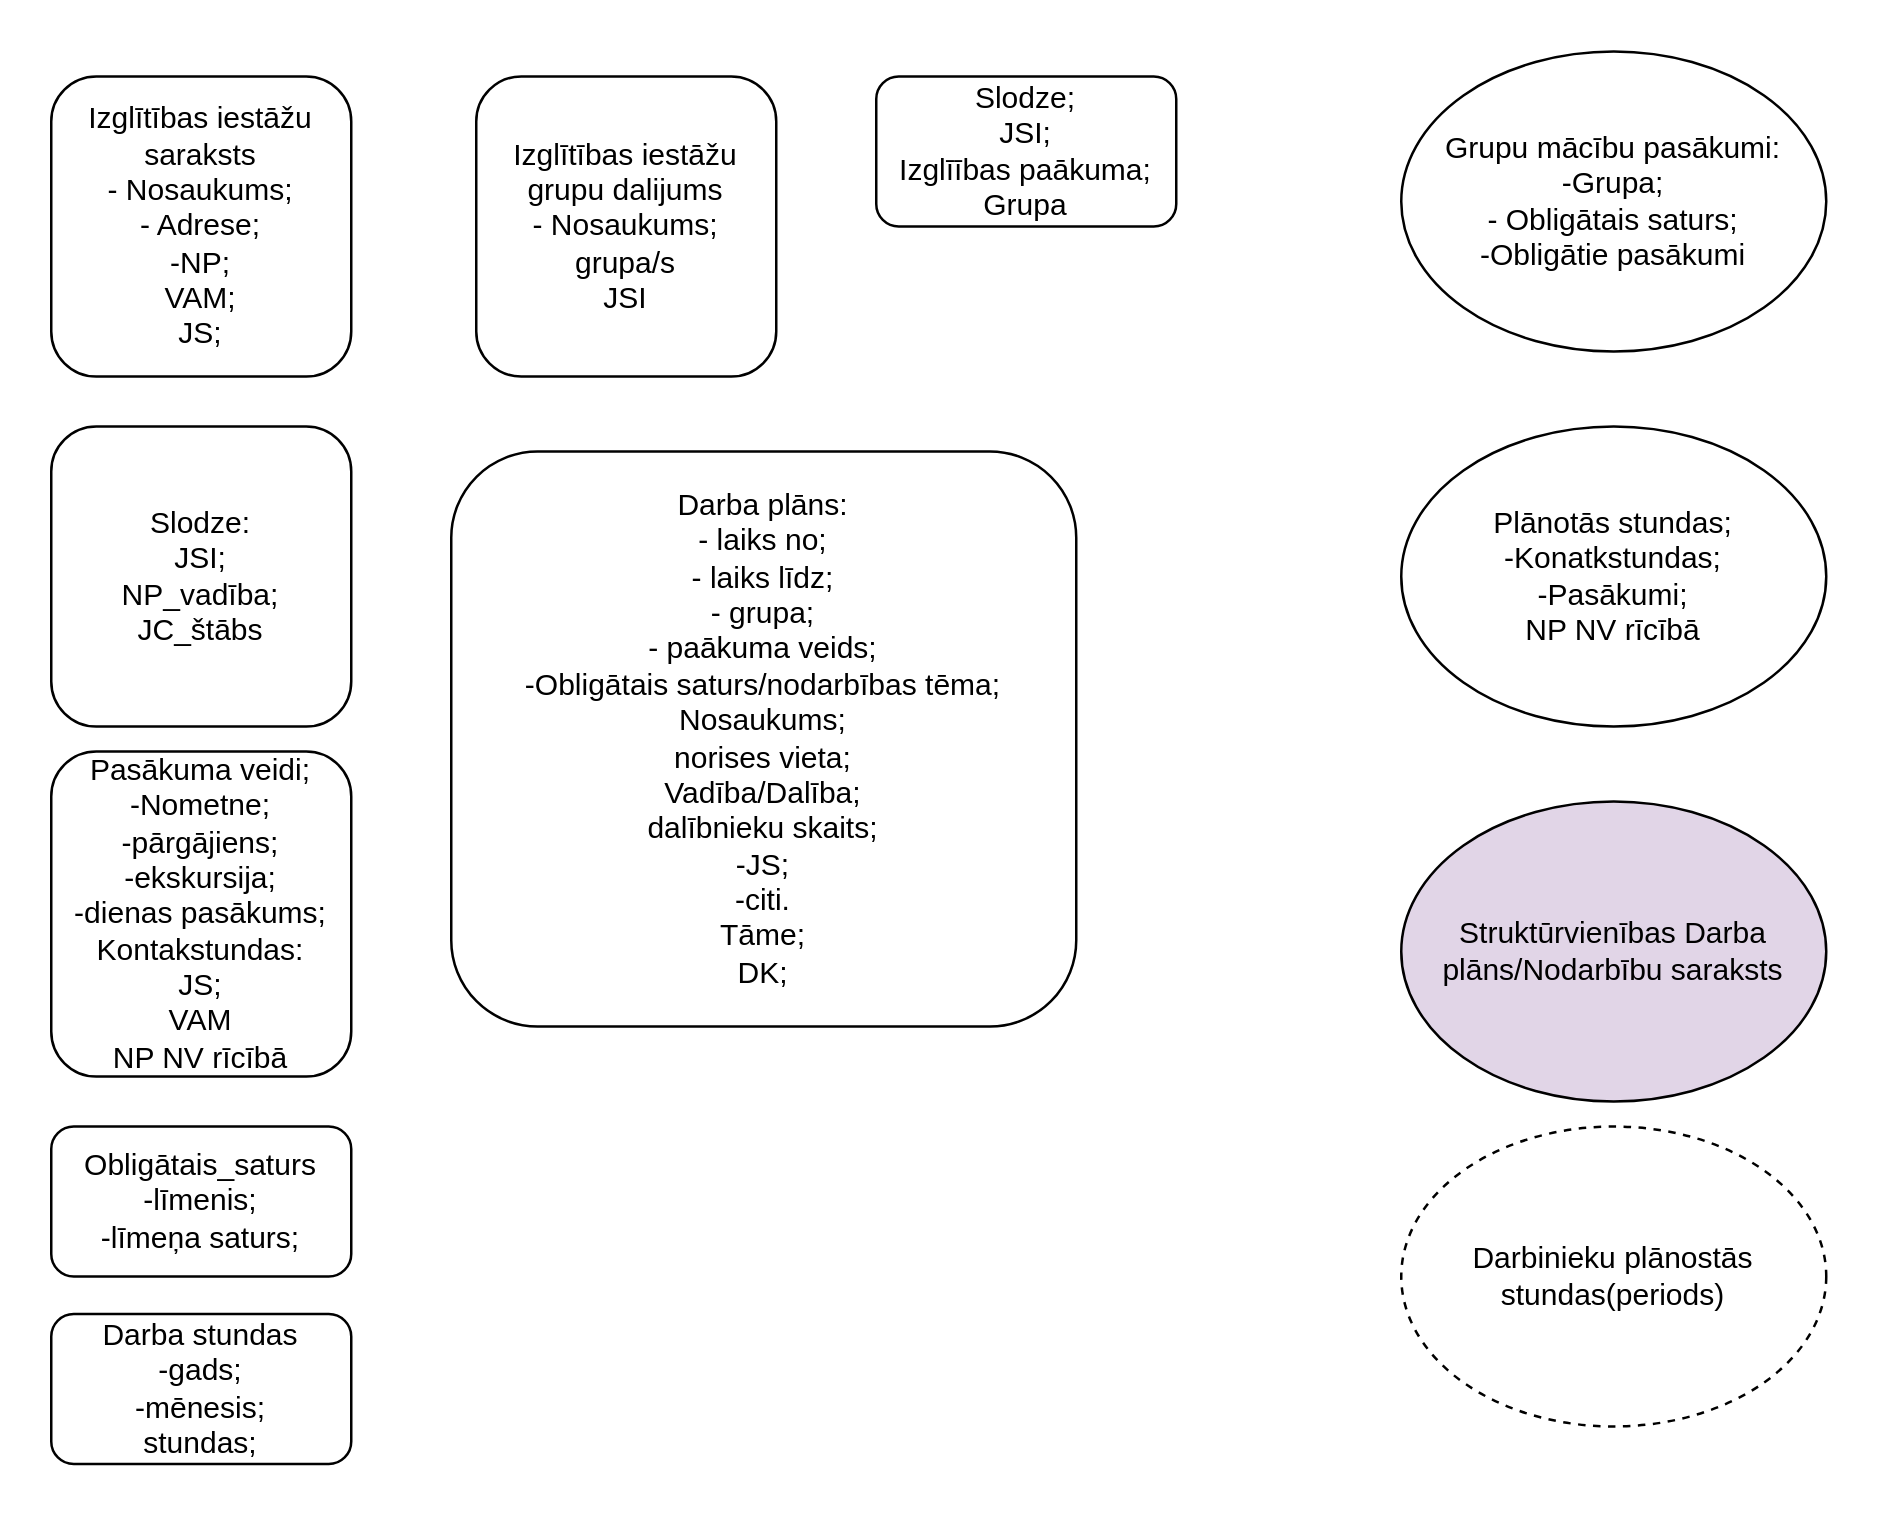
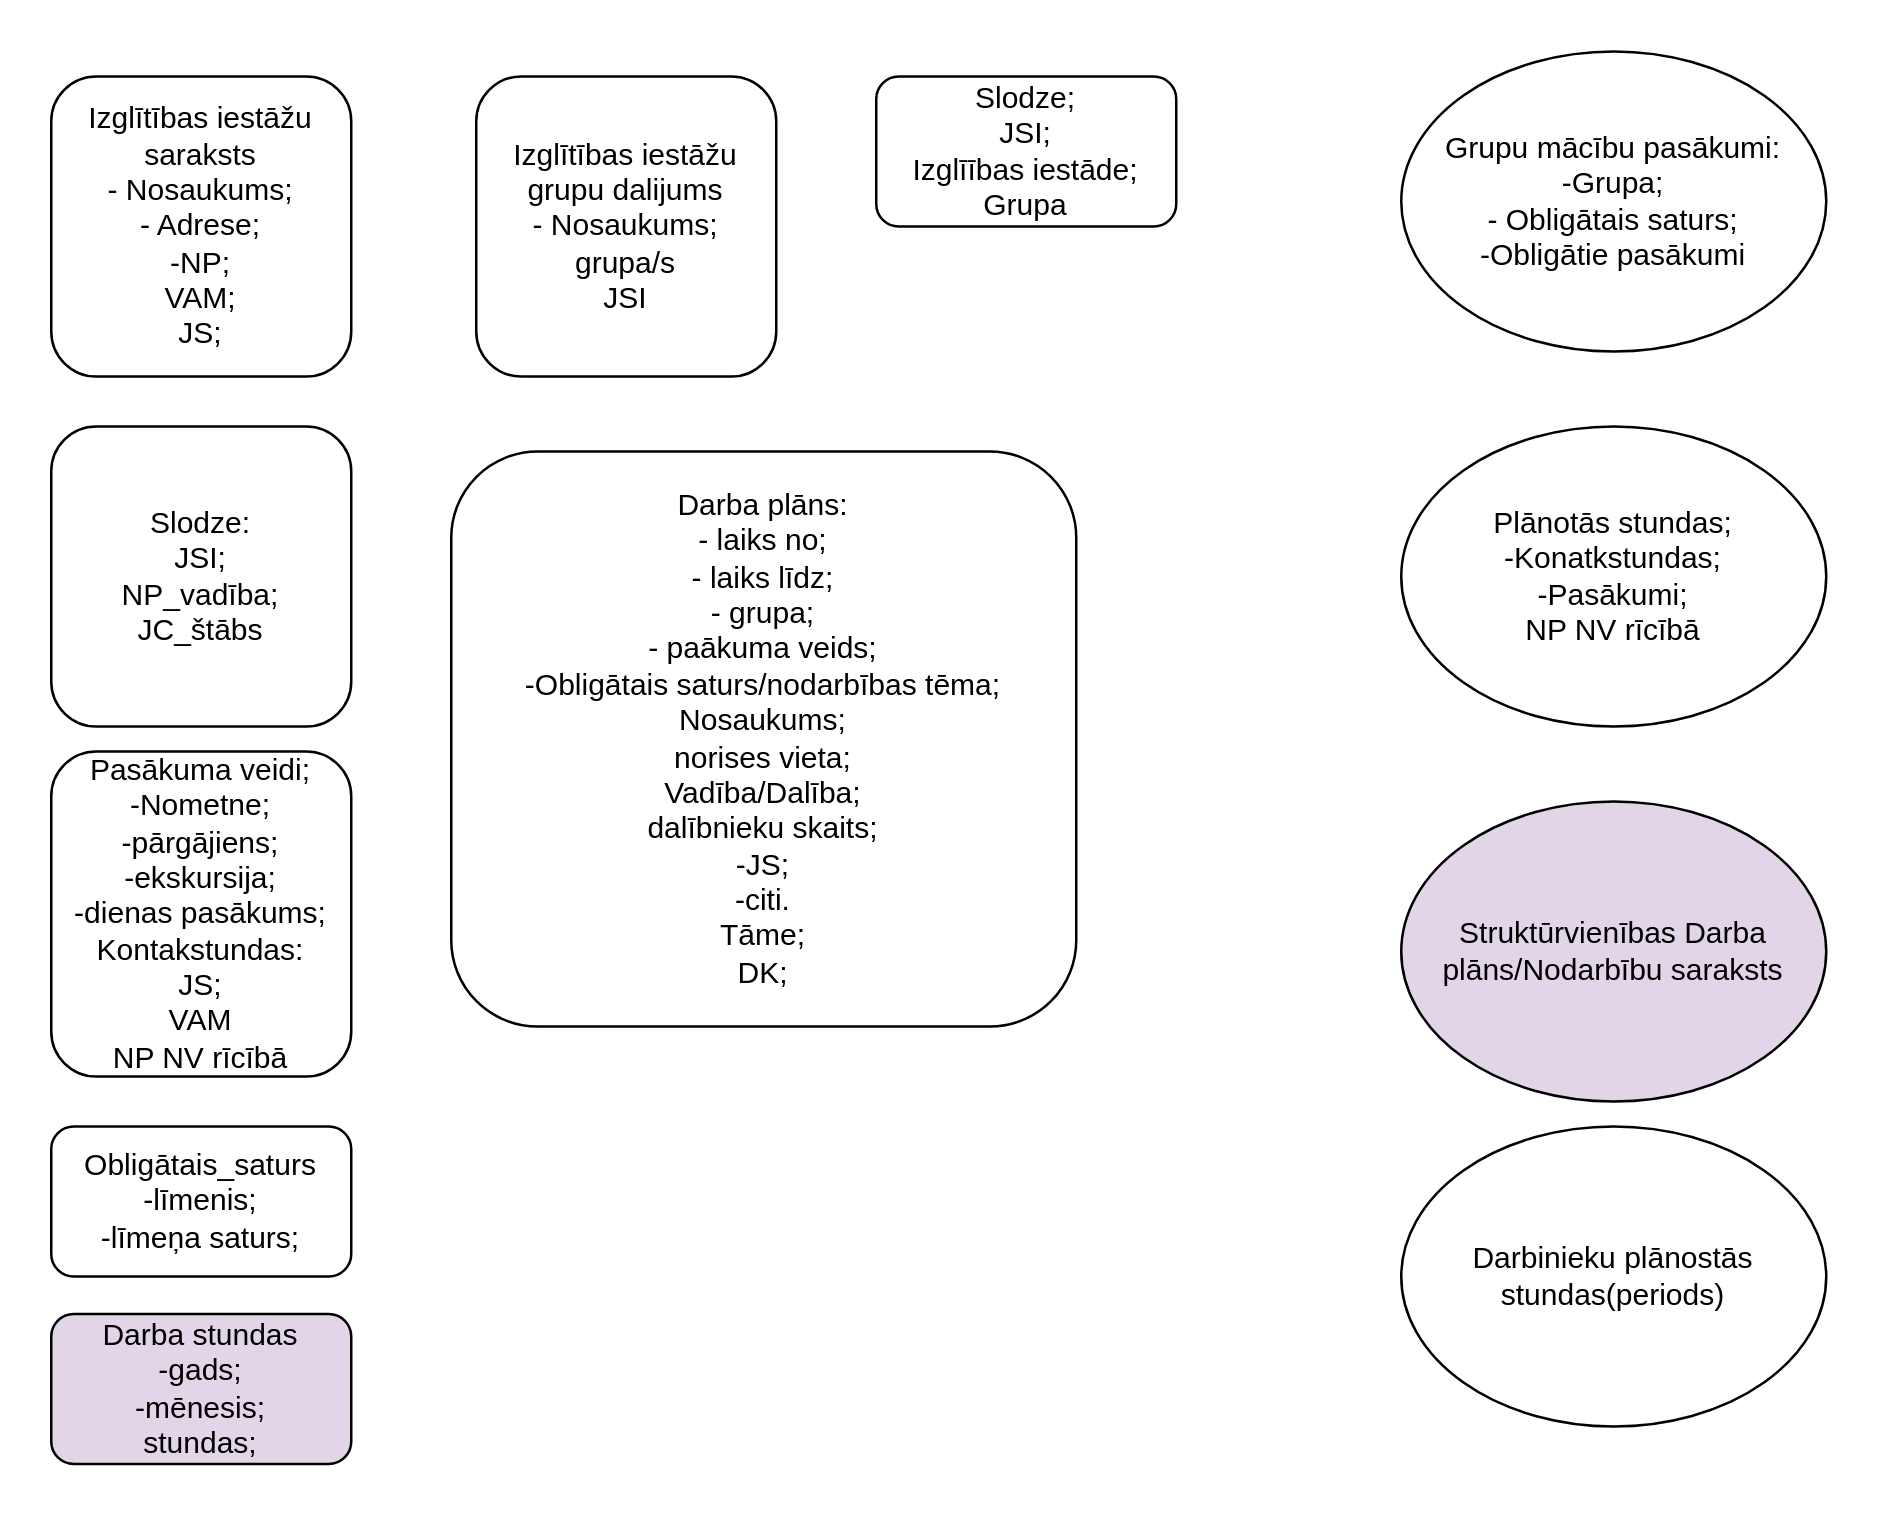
  <mxCell id="0" />
  <mxCell id="1" parent="0" />
  <mxCell id="2" value="&lt;div&gt;Izglītības iestāžu saraksts&lt;/div&gt;&lt;div&gt;- Nosaukums;&lt;/div&gt;&lt;div&gt;- Adrese;&lt;/div&gt;&lt;div&gt;-NP;&lt;/div&gt;&lt;div&gt;VAM;&lt;/div&gt;&lt;div&gt;JS;&lt;br&gt;&lt;/div&gt;" style="rounded=1;whiteSpace=wrap;html=1;fontSize=12;glass=0;strokeWidth=1;shadow=0;" parent="1" vertex="1"><mxGeometry x="20" y="30" width="120" height="120" as="geometry" /></mxCell>
  <mxCell id="3" value="&lt;div&gt;Slodze:&lt;/div&gt;&lt;div&gt;JSI;&lt;/div&gt;&lt;div&gt;NP_vadība;&lt;/div&gt;&lt;div&gt;JC_štābs&lt;br&gt;&lt;/div&gt;" style="rounded=1;whiteSpace=wrap;html=1;fontSize=12;glass=0;strokeWidth=1;shadow=0;" parent="1" vertex="1"><mxGeometry x="20" y="170" width="120" height="120" as="geometry" /></mxCell>
  <mxCell id="4" value="&lt;div&gt;Pasākuma veidi;&lt;/div&gt;&lt;div&gt;-Nometne;&lt;/div&gt;&lt;div&gt;-pārgājiens;&lt;/div&gt;&lt;div&gt;-ekskursija;&lt;/div&gt;&lt;div&gt;-dienas pasākums;&lt;/div&gt;&lt;div&gt;Kontakstundas:&lt;/div&gt;&lt;div&gt;JS;&lt;/div&gt;&lt;div&gt;VAM&lt;br&gt;&lt;/div&gt;&lt;div&gt;NP NV rīcībā&lt;br&gt;&lt;/div&gt;" style="rounded=1;whiteSpace=wrap;html=1;" vertex="1" parent="1"><mxGeometry x="20" y="300" width="120" height="130" as="geometry" /></mxCell>
  <mxCell id="5" value="&lt;div&gt;Obligātais_saturs&lt;/div&gt;&lt;div&gt;-līmenis;&lt;/div&gt;&lt;div&gt;-līmeņa saturs;&lt;br&gt;&lt;/div&gt;" style="rounded=1;whiteSpace=wrap;html=1;" vertex="1" parent="1"><mxGeometry x="20" y="450" width="120" height="60" as="geometry" /></mxCell>
- <mxCell id="6" value="&lt;div&gt;Darba stundas&lt;/div&gt;&lt;div&gt;-gads;&lt;/div&gt;&lt;div&gt;-mēnesis;&lt;/div&gt;&lt;div&gt;stundas;&lt;br&gt;&lt;/div&gt;" style="rounded=1;whiteSpace=wrap;html=1;" vertex="1" parent="1"><mxGeometry x="20" y="525" width="120" height="60" as="geometry" /></mxCell>
+ <mxCell id="6" value="&lt;div&gt;Darba stundas&lt;/div&gt;&lt;div&gt;-gads;&lt;/div&gt;&lt;div&gt;-mēnesis;&lt;/div&gt;&lt;div&gt;stundas;&lt;br&gt;&lt;/div&gt;" style="rounded=1;whiteSpace=wrap;html=1;fillColor=#e1d5e7;" vertex="1" parent="1"><mxGeometry x="20" y="525" width="120" height="60" as="geometry" /></mxCell>
  <mxCell id="7" value="&lt;div&gt;Grupu mācību pasākumi:&lt;/div&gt;&lt;div&gt;-Grupa;&lt;/div&gt;&lt;div&gt;- Obligātais saturs;&lt;/div&gt;-Obligātie pasākumi" style="ellipse;whiteSpace=wrap;html=1;" vertex="1" parent="1"><mxGeometry x="560" y="20" width="170" height="120" as="geometry" /></mxCell>
  <mxCell id="8" value="Struktūrvienības Darba plāns/Nodarbību saraksts" style="ellipse;whiteSpace=wrap;html=1;fillColor=#e1d5e7;" vertex="1" parent="1"><mxGeometry x="560" y="320" width="170" height="120" as="geometry" /></mxCell>
- <mxCell id="9" value="&lt;div&gt;Slodze;&lt;/div&gt;&lt;div&gt;JSI;&lt;/div&gt;&lt;div&gt;Izglīības paākuma;&lt;/div&gt;&lt;div&gt;Grupa&lt;br&gt;&lt;/div&gt;" style="rounded=1;whiteSpace=wrap;html=1;" vertex="1" parent="1"><mxGeometry x="350" y="30" width="120" height="60" as="geometry" /></mxCell>
+ <mxCell id="9" value="&lt;div&gt;Slodze;&lt;/div&gt;&lt;div&gt;JSI;&lt;/div&gt;&lt;div&gt;Izglīības iestāde;&lt;/div&gt;&lt;div&gt;Grupa&lt;br&gt;&lt;/div&gt;" style="rounded=1;whiteSpace=wrap;html=1;" vertex="1" parent="1"><mxGeometry x="350" y="30" width="120" height="60" as="geometry" /></mxCell>
  <mxCell id="10" value="&lt;div&gt;Izglītības iestāžu grupu dalijums&lt;br&gt;&lt;/div&gt;&lt;div&gt;- Nosaukums;&lt;/div&gt;&lt;div&gt;grupa/s&lt;/div&gt;&lt;div&gt;JSI&lt;br&gt;&lt;/div&gt;" style="rounded=1;whiteSpace=wrap;html=1;fontSize=12;glass=0;strokeWidth=1;shadow=0;" vertex="1" parent="1"><mxGeometry x="190" y="30" width="120" height="120" as="geometry" /></mxCell>
  <mxCell id="11" value="&lt;div&gt;Darba plāns:&lt;/div&gt;&lt;div&gt;- laiks no;&lt;/div&gt;&lt;div&gt;- laiks līdz;&lt;/div&gt;&lt;div&gt;- grupa;&lt;/div&gt;&lt;div&gt;- paākuma veids;&lt;/div&gt;&lt;div&gt;-Obligātais saturs/nodarbības tēma;&lt;/div&gt;&lt;div&gt;Nosaukums;&lt;/div&gt;&lt;div&gt;norises vieta;&lt;/div&gt;&lt;div&gt;Vadība/Dalība;&lt;/div&gt;&lt;div&gt;dalībnieku skaits;&lt;/div&gt;&lt;div&gt;-JS;&lt;/div&gt;&lt;div&gt;-citi.&lt;/div&gt;&lt;div&gt;Tāme;&lt;/div&gt;DK;" style="rounded=1;whiteSpace=wrap;html=1;" vertex="1" parent="1"><mxGeometry x="180" y="180" width="250" height="230" as="geometry" /></mxCell>
  <mxCell id="12" value="&lt;div&gt;Plānotās stundas;&lt;/div&gt;&lt;div&gt;-Konatkstundas;&lt;/div&gt;&lt;div&gt;-Pasākumi;&lt;/div&gt;&lt;div&gt;NP NV rīcībā&lt;br&gt;&lt;/div&gt;" style="ellipse;whiteSpace=wrap;html=1;" vertex="1" parent="1"><mxGeometry x="560" y="170" width="170" height="120" as="geometry" /></mxCell>
- <mxCell id="13" value="Darbinieku plānostās stundas(periods)" style="ellipse;whiteSpace=wrap;html=1;dashed=1;" vertex="1" parent="1"><mxGeometry x="560" y="450" width="170" height="120" as="geometry" /></mxCell>
+ <mxCell id="13" value="Darbinieku plānostās stundas(periods)" style="ellipse;whiteSpace=wrap;html=1;" vertex="1" parent="1"><mxGeometry x="560" y="450" width="170" height="120" as="geometry" /></mxCell>
